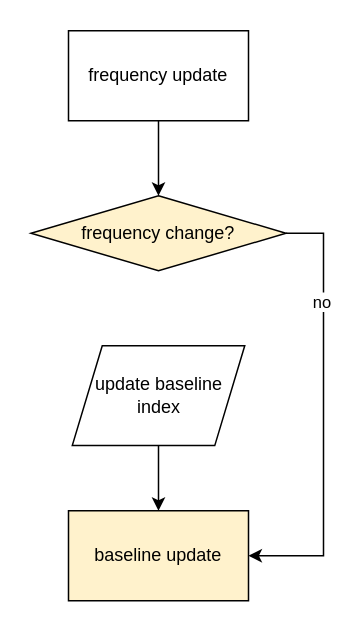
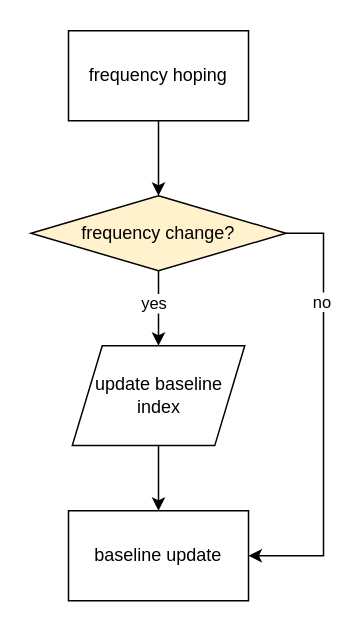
  <mxCell id="0" />
  <mxCell id="1" parent="0" />
  <mxCell id="2" value="" style="edgeStyle=orthogonalEdgeStyle;rounded=0;orthogonalLoop=1;jettySize=auto;html=1;" edge="1" parent="1" source="3" target="8"><mxGeometry relative="1" as="geometry" /></mxCell>
- <mxCell id="3" value="frequency update" style="rounded=0;whiteSpace=wrap;html=1;" vertex="1" parent="1"><mxGeometry x="45" y="20" width="120" height="60" as="geometry" /></mxCell>
+ <mxCell id="3" value="frequency hoping" style="rounded=0;whiteSpace=wrap;html=1;" vertex="1" parent="1"><mxGeometry x="45" y="20" width="120" height="60" as="geometry" /></mxCell>
+ <mxCell id="4" value="" style="edgeStyle=orthogonalEdgeStyle;rounded=0;orthogonalLoop=1;jettySize=auto;html=1;" edge="1" parent="1" source="8" target="10"><mxGeometry relative="1" as="geometry" /></mxCell>
+ <mxCell id="5" value="yes" style="edgeLabel;html=1;align=center;verticalAlign=middle;resizable=0;points=[];" vertex="1" connectable="0" parent="4"><mxGeometry x="-0.16" y="-4" relative="1" as="geometry"><mxPoint as="offset" /></mxGeometry></mxCell>
  <mxCell id="6" style="edgeStyle=orthogonalEdgeStyle;rounded=0;orthogonalLoop=1;jettySize=auto;html=1;entryX=1;entryY=0.5;entryDx=0;entryDy=0;" edge="1" parent="1" source="8" target="11"><mxGeometry relative="1" as="geometry"><Array as="points"><mxPoint x="215" y="155" /><mxPoint x="215" y="370" /></Array></mxGeometry></mxCell>
  <mxCell id="7" value="no" style="edgeLabel;html=1;align=center;verticalAlign=middle;resizable=0;points=[];" vertex="1" connectable="0" parent="6"><mxGeometry x="-0.434" y="-2" relative="1" as="geometry"><mxPoint y="-12" as="offset" /></mxGeometry></mxCell>
  <mxCell id="8" value="frequency change?" style="rhombus;whiteSpace=wrap;html=1;rounded=0;fillColor=#fff2cc;" vertex="1" parent="1"><mxGeometry x="20" y="130" width="170" height="50" as="geometry" /></mxCell>
  <mxCell id="9" value="" style="edgeStyle=orthogonalEdgeStyle;rounded=0;orthogonalLoop=1;jettySize=auto;html=1;" edge="1" parent="1" source="10" target="11"><mxGeometry relative="1" as="geometry" /></mxCell>
  <mxCell id="10" value="update baseline index" style="shape=parallelogram;perimeter=parallelogramPerimeter;whiteSpace=wrap;html=1;fixedSize=1;rounded=0;" vertex="1" parent="1"><mxGeometry x="47.5" y="230" width="115" height="66.58" as="geometry" /></mxCell>
- <mxCell id="11" value="baseline update" style="rounded=0;whiteSpace=wrap;html=1;fillColor=#fff2cc;" vertex="1" parent="1"><mxGeometry x="45" y="340" width="120" height="60" as="geometry" /></mxCell>
+ <mxCell id="11" value="baseline update" style="rounded=0;whiteSpace=wrap;html=1;" vertex="1" parent="1"><mxGeometry x="45" y="340" width="120" height="60" as="geometry" /></mxCell>
